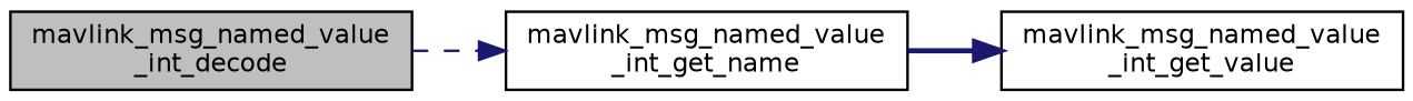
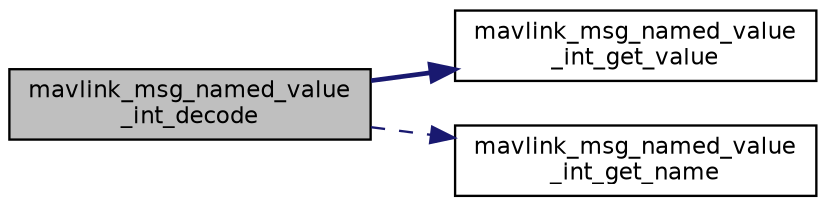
  digraph {
    rankdir=LR
    node [color=black fillcolor=white fontname=Helvetica fontsize=10 shape=record style=filled]
    edge [color=midnightblue fontname=Helvetica fontsize=10 labelfontname=Helvetica labelfontsize=10]
    n1 [fillcolor=grey75 fontcolor=black height=0.2 label="mavlink_msg_named_value\l_int_decode" width=0.4]
    n2 [height=0.2 label="mavlink_msg_named_value\l_int_get_value" width=0.4]
    n3 [height=0.2 label="mavlink_msg_named_value\l_int_get_name" width=0.4]
-   n3 -> n2 [style=bold]
+   n1 -> n2 [style=bold]
    n1 -> n3 [style=dashed]
  }
